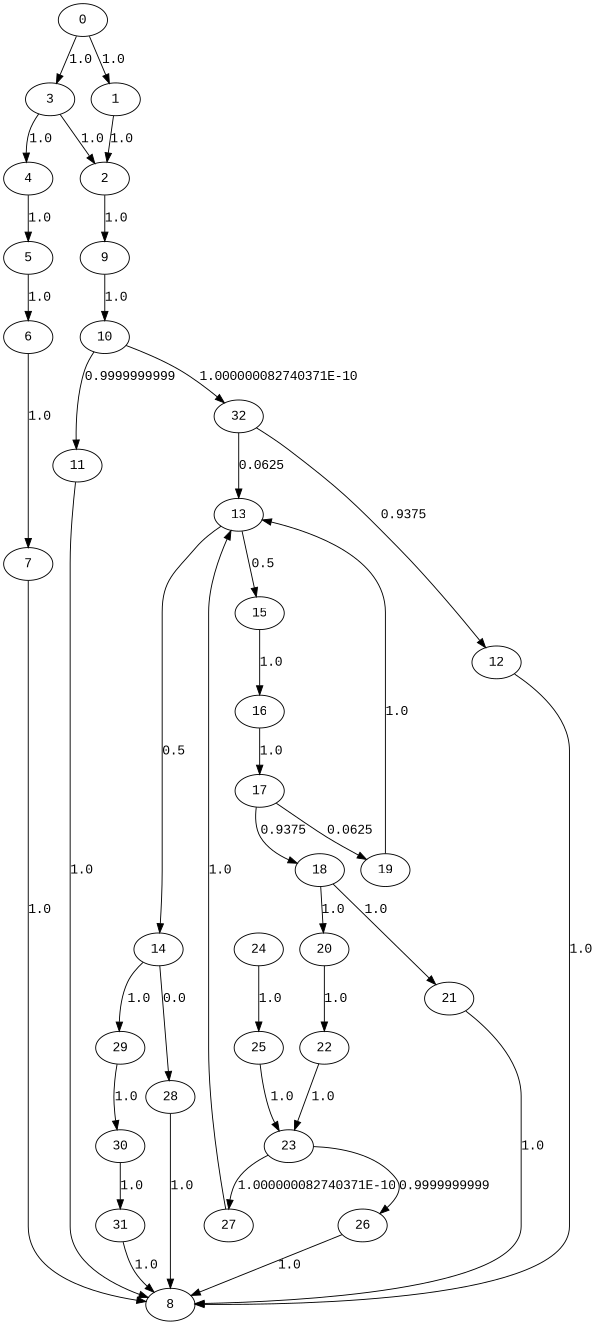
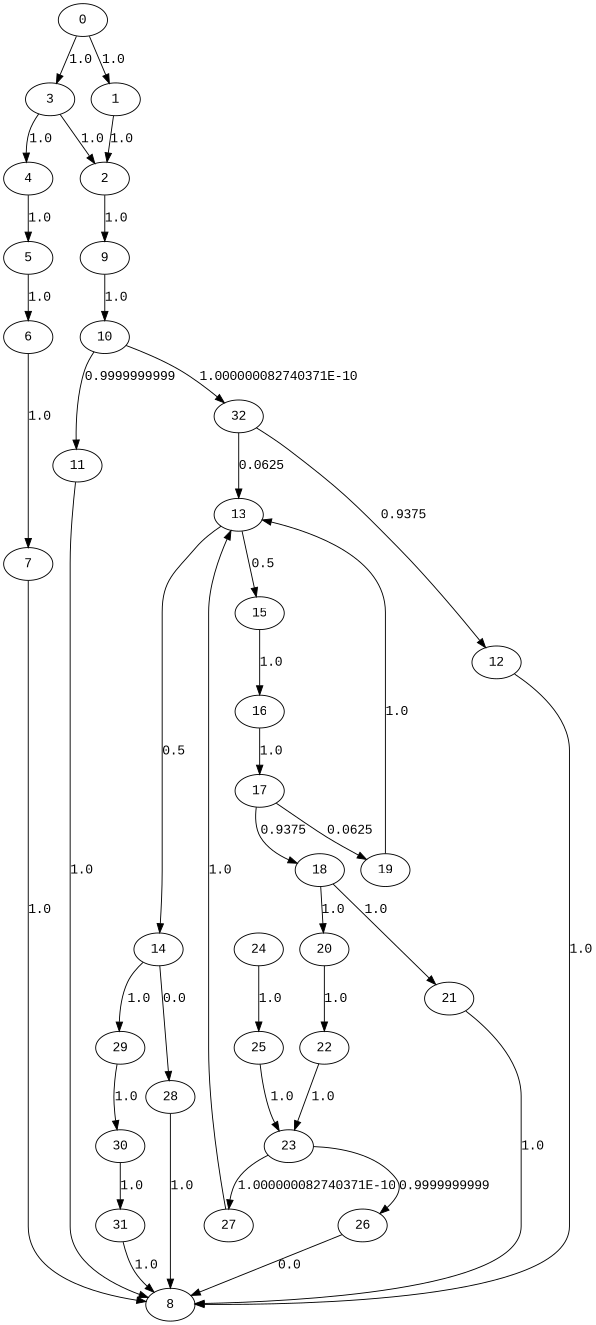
  digraph {
    fontname="Liberation Mono"
    node [fontname="Liberation Mono"]
    edge [fontname="Liberation Mono"]
    0
    1
    3
    2
    9
    4
    10
    5
    6
    7
    8
    11
    32
    12
    13
    14
    15
    28
    29
    16
    30
    17
    18
    19
    20
    21
    22
    23
    26
    27
    24
    25
    31
    0 -> 1 [label=1.0]
    0 -> 3 [label=1.0]
    1 -> 2 [label=1.0]
    3 -> 2 [label=1.0]
    3 -> 4 [label=1.0]
    2 -> 9 [label=1.0]
    9 -> 10 [label=1.0]
    4 -> 5 [label=1.0]
    10 -> 11 [label=0.9999999999]
    10 -> 32 [label="1.000000082740371E-10"]
    5 -> 6 [label=1.0]
    6 -> 7 [label=1.0]
    7 -> 8 [label=1.0]
    11 -> 8 [label=1.0]
    32 -> 12 [label=0.9375]
    32 -> 13 [label=0.0625]
    12 -> 8 [label=1.0]
    13 -> 14 [label=0.5]
    13 -> 15 [label=0.5]
    14 -> 28 [label=0.0]
    14 -> 29 [label=1.0]
    15 -> 16 [label=1.0]
    28 -> 8 [label=1.0]
    29 -> 30 [label=1.0]
    16 -> 17 [label=1.0]
    30 -> 31 [label=1.0]
    17 -> 18 [label=0.9375]
    17 -> 19 [label=0.0625]
    18 -> 20 [label=1.0]
    18 -> 21 [label=1.0]
    19 -> 13 [label=1.0]
    20 -> 22 [label=1.0]
    21 -> 8 [label=1.0]
    22 -> 23 [label=1.0]
    23 -> 26 [label=0.9999999999]
    23 -> 27 [label="1.000000082740371E-10"]
-   26 -> 8 [label=1.0]
+   26 -> 8 [label=0.0]
    27 -> 13 [label=1.0]
    24 -> 25 [label=1.0]
    25 -> 23 [label=1.0]
    31 -> 8 [label=1.0]
  }
